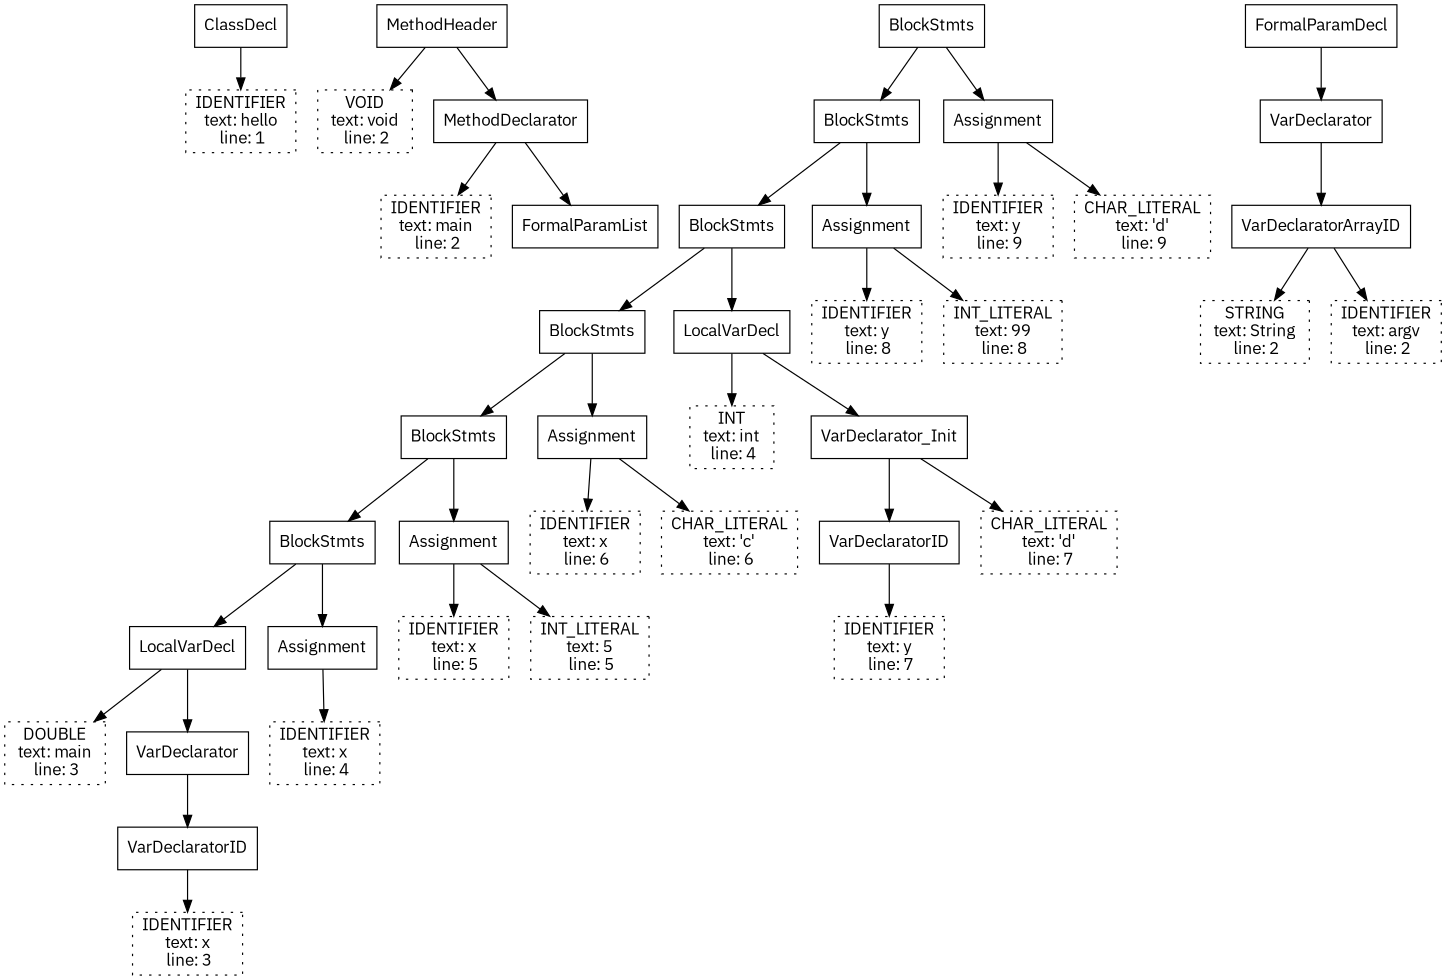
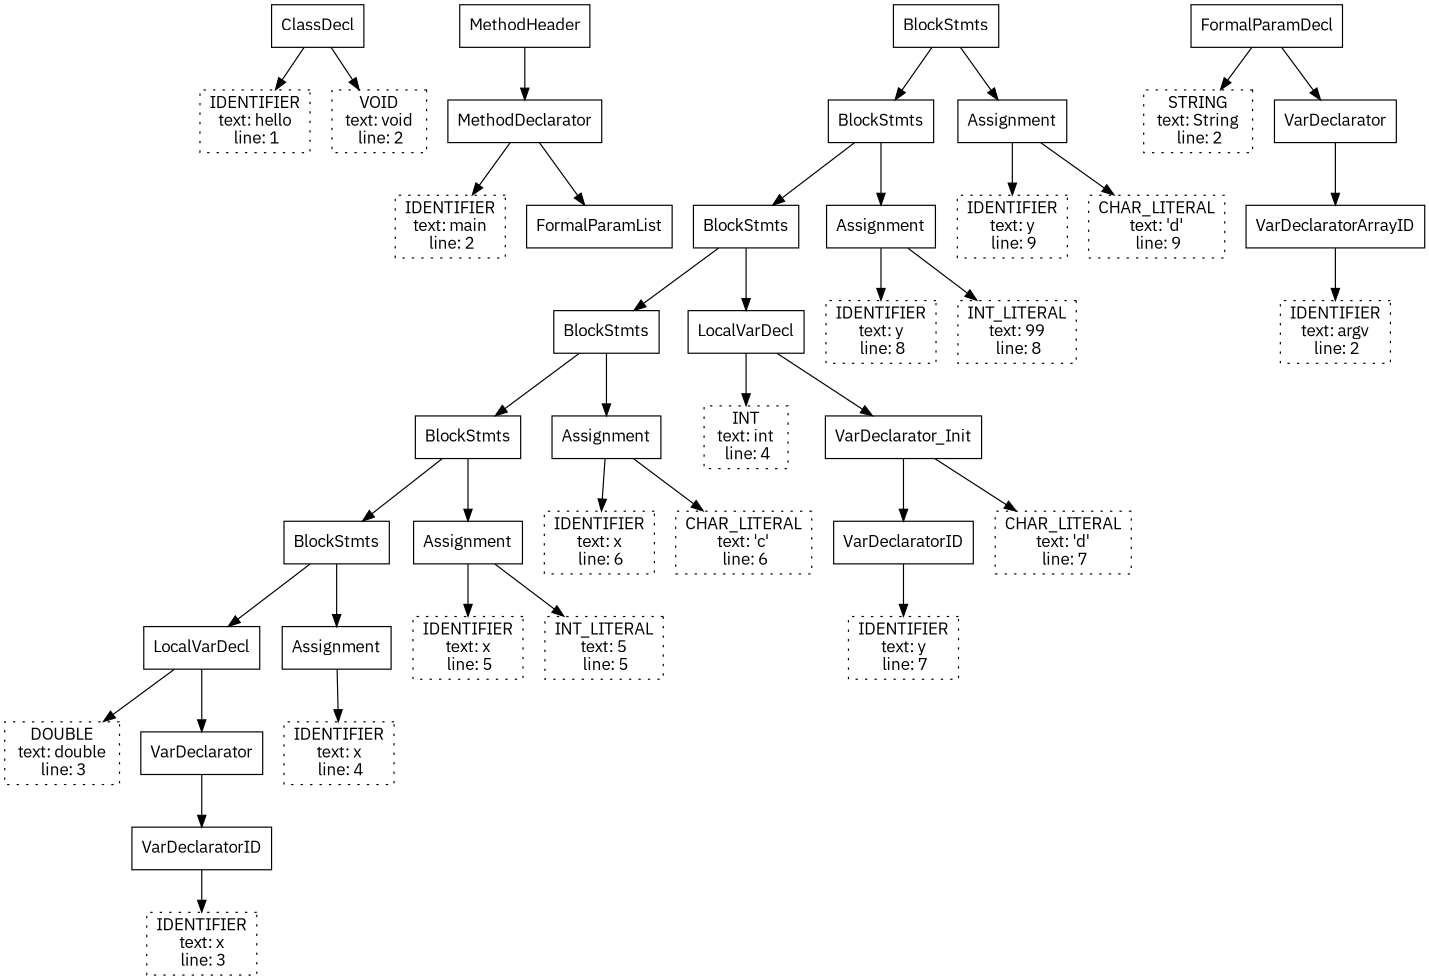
  digraph {
    fontname="IBM Plex Sans"
    node [fontname="IBM Plex Sans" shape=rectangle]
    edge [fontname="IBM Plex Sans"]
    n1 [label=<ClassDecl>]
    n2 [label=<IDENTIFIER<br/> text: hello <br/> line: 1> style=dotted]
    n3 [label=<MethodHeader>]
    n4 [label=<VOID<br/> text: void <br/> line: 2> style=dotted]
    n5 [label=<MethodDeclarator>]
    n6 [label=<BlockStmts>]
    n7 [label=<BlockStmts>]
    n8 [label=<Assignment>]
    n9 [label=<IDENTIFIER<br/> text: main <br/> line: 2> style=dotted]
    n10 [label=<FormalParamList>]
    n11 [label=<FormalParamDecl>]
    n12 [label=<STRING<br/> text: String <br/> line: 2> style=dotted]
    n13 [label=<VarDeclarator>]
    n14 [label=<VarDeclaratorArrayID>]
    n15 [label=<IDENTIFIER<br/> text: argv <br/> line: 2> style=dotted]
    n16 [label=<BlockStmts>]
    n17 [label=<Assignment>]
    n18 [label=<IDENTIFIER<br/> text: y <br/> line: 9> style=dotted]
    n19 [label=<CHAR_LITERAL<br/> text: 'd' <br/> line: 9> style=dotted]
    n20 [label=<BlockStmts>]
    n21 [label=<LocalVarDecl>]
    n22 [label=<IDENTIFIER<br/> text: y <br/> line: 8> style=dotted]
    n23 [label=<INT_LITERAL<br/> text: 99 <br/> line: 8> style=dotted]
    n24 [label=<BlockStmts>]
    n25 [label=<Assignment>]
    n26 [label=<INT<br/> text: int <br/> line: 4> style=dotted]
    n27 [label=<VarDeclarator_Init>]
    n28 [label=<BlockStmts>]
    n29 [label=<Assignment>]
    n30 [label=<IDENTIFIER<br/> text: x <br/> line: 6> style=dotted]
    n31 [label=<CHAR_LITERAL<br/> text: 'c' <br/> line: 6> style=dotted]
    n32 [label=<LocalVarDecl>]
    n33 [label=<Assignment>]
    n34 [label=<IDENTIFIER<br/> text: x <br/> line: 5> style=dotted]
    n35 [label=<INT_LITERAL<br/> text: 5 <br/> line: 5> style=dotted]
-   n36 [label=<DOUBLE<br/> text: main <br/> line: 3> style=dotted]
+   n36 [label=<DOUBLE<br/> text: double <br/> line: 3> style=dotted]
    n37 [label=<VarDeclarator>]
    n38 [label=<IDENTIFIER<br/> text: x <br/> line: 4> style=dotted]
    n39 [label=<VarDeclaratorID>]
    n40 [label=<IDENTIFIER<br/> text: x <br/> line: 3> style=dotted]
    n41 [label=<VarDeclaratorID>]
    n42 [label=<CHAR_LITERAL<br/> text: 'd' <br/> line: 7> style=dotted]
    n43 [label=<IDENTIFIER<br/> text: y <br/> line: 7> style=dotted]
    n1 -> n2
-   n3 -> n4
+   n1 -> n4
    n3 -> n5
    n5 -> n9
    n5 -> n10
    n6 -> n7
    n6 -> n8
    n7 -> n16
    n7 -> n17
    n8 -> n18
    n8 -> n19
-   n14 -> n12
+   n11 -> n12
    n11 -> n13
    n13 -> n14
    n14 -> n15
    n16 -> n20
    n16 -> n21
    n17 -> n22
    n17 -> n23
    n20 -> n24
    n20 -> n25
    n21 -> n26
    n21 -> n27
    n24 -> n28
    n24 -> n29
    n25 -> n30
    n25 -> n31
    n27 -> n41
    n27 -> n42
    n28 -> n32
    n28 -> n33
    n29 -> n34
    n29 -> n35
    n32 -> n36
    n32 -> n37
    n33 -> n38
    n37 -> n39
    n39 -> n40
    n41 -> n43
  }
